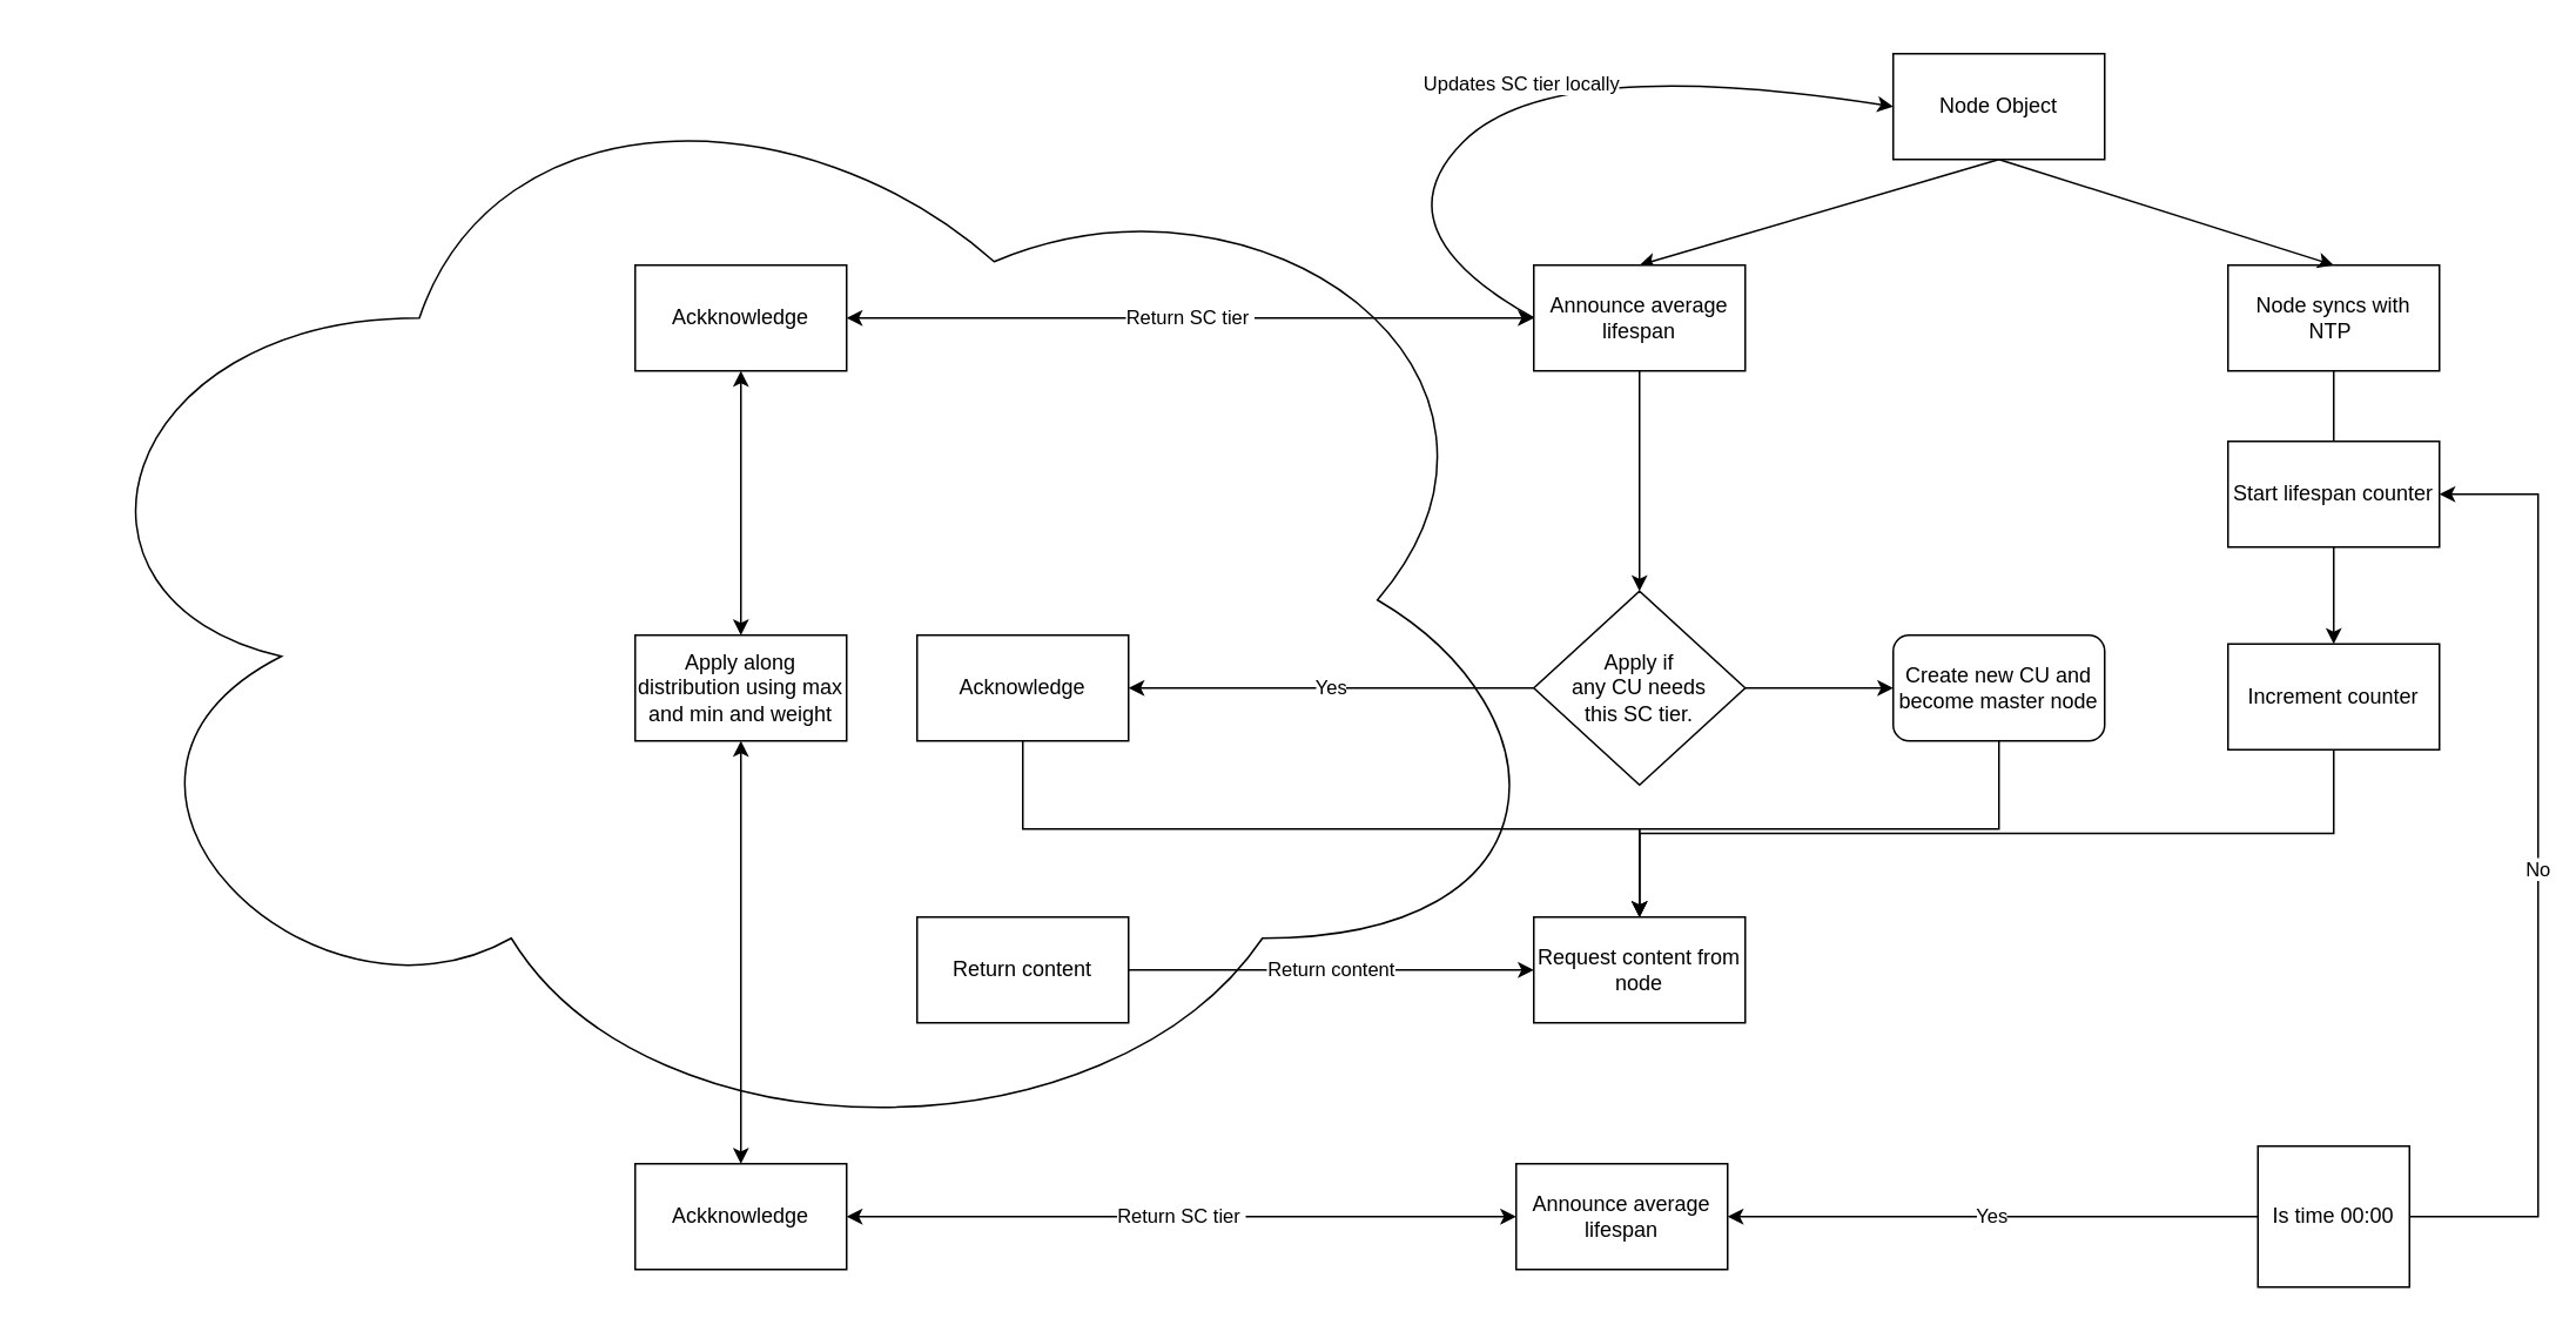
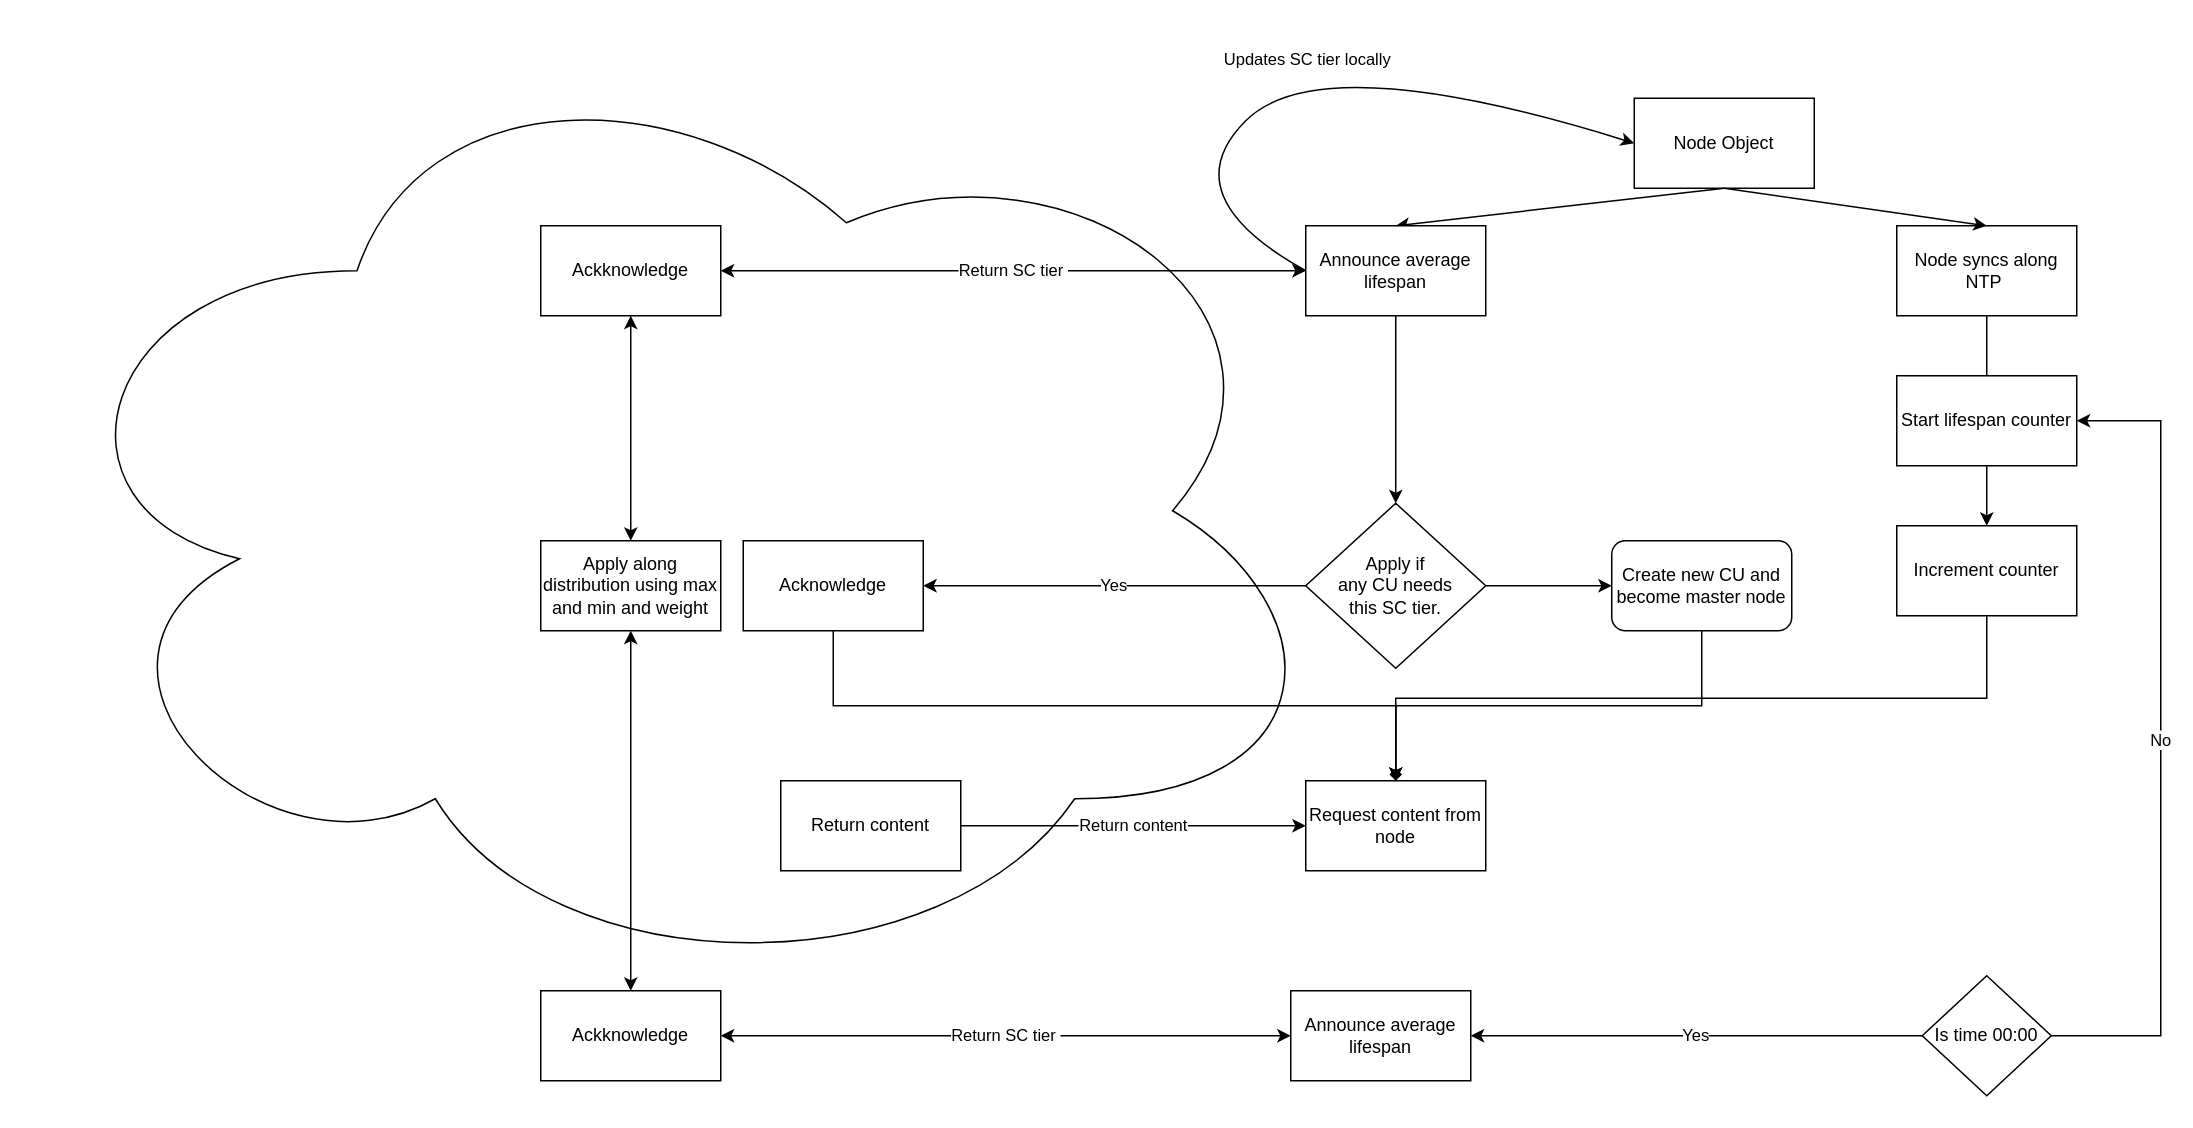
  <mxCell id="0" />
  <mxCell id="1" parent="0" />
  <mxCell id="2" value="" style="ellipse;shape=cloud;whiteSpace=wrap;html=1;" vertex="1" parent="1"><mxGeometry x="20" y="20" width="870" height="640" as="geometry" /></mxCell>
- <mxCell id="3" value="Node Object" style="rounded=0;whiteSpace=wrap;html=1;" vertex="1" parent="1"><mxGeometry x="1074" y="30" width="120" height="60" as="geometry" /></mxCell>
- <mxCell id="4" value="Node syncs with NTP&amp;nbsp;" style="rounded=0;whiteSpace=wrap;html=1;" vertex="1" parent="1"><mxGeometry x="1264" y="150" width="120" height="60" as="geometry" /></mxCell>
+ <mxCell id="3" value="Node Object" style="rounded=0;whiteSpace=wrap;html=1;" vertex="1" parent="1"><mxGeometry x="1089" y="65" width="120" height="60" as="geometry" /></mxCell>
+ <mxCell id="4" value="Node syncs along NTP&amp;nbsp;" style="rounded=0;whiteSpace=wrap;html=1;" vertex="1" parent="1"><mxGeometry x="1264" y="150" width="120" height="60" as="geometry" /></mxCell>
  <mxCell id="5" value="Start lifespan counter" style="rounded=0;whiteSpace=wrap;html=1;" vertex="1" parent="1"><mxGeometry x="1264" y="250" width="120" height="60" as="geometry" /></mxCell>
  <mxCell id="6" value="" style="endArrow=none;html=1;rounded=0;exitX=0.5;exitY=1;exitDx=0;exitDy=0;entryX=0.5;entryY=0;entryDx=0;entryDy=0;" edge="1" parent="1" source="4" target="5"><mxGeometry width="50" height="50" relative="1" as="geometry"><mxPoint x="1230" y="370" as="sourcePoint" /><mxPoint x="1280" y="320" as="targetPoint" /></mxGeometry></mxCell>
  <mxCell id="7" value="" style="endArrow=classic;html=1;rounded=0;exitX=0.5;exitY=1;exitDx=0;exitDy=0;entryX=0.5;entryY=0;entryDx=0;entryDy=0;" edge="1" parent="1" source="3" target="4"><mxGeometry width="50" height="50" relative="1" as="geometry"><mxPoint x="1020" y="400" as="sourcePoint" /><mxPoint x="1070" y="350" as="targetPoint" /></mxGeometry></mxCell>
  <mxCell id="8" value="" style="endArrow=classic;html=1;rounded=0;exitX=0.5;exitY=1;exitDx=0;exitDy=0;entryX=0.5;entryY=0;entryDx=0;entryDy=0;" edge="1" parent="1" source="3" target="10"><mxGeometry width="50" height="50" relative="1" as="geometry"><mxPoint x="1070" y="130" as="sourcePoint" /><mxPoint x="920" y="150" as="targetPoint" /></mxGeometry></mxCell>
  <mxCell id="9" style="edgeStyle=orthogonalEdgeStyle;rounded=0;orthogonalLoop=1;jettySize=auto;html=1;exitX=0.5;exitY=1;exitDx=0;exitDy=0;entryX=0.5;entryY=0;entryDx=0;entryDy=0;" edge="1" parent="1" source="10" target="29"><mxGeometry relative="1" as="geometry"><mxPoint x="920" y="360" as="targetPoint" /></mxGeometry></mxCell>
  <mxCell id="10" value="Announce average lifespan" style="rounded=0;whiteSpace=wrap;html=1;" vertex="1" parent="1"><mxGeometry x="870" y="150" width="120" height="60" as="geometry" /></mxCell>
  <mxCell id="11" value="Ackknowledge" style="rounded=0;whiteSpace=wrap;html=1;" vertex="1" parent="1"><mxGeometry x="360" y="150" width="120" height="60" as="geometry" /></mxCell>
  <mxCell id="12" value="Return SC tier&amp;nbsp;" style="endArrow=classic;startArrow=classic;html=1;rounded=0;entryX=0;entryY=0.5;entryDx=0;entryDy=0;exitX=1;exitY=0.5;exitDx=0;exitDy=0;" edge="1" parent="1" source="11" target="10"><mxGeometry width="50" height="50" relative="1" as="geometry"><mxPoint x="670" y="340" as="sourcePoint" /><mxPoint x="720" y="290" as="targetPoint" /><mxPoint as="offset" /></mxGeometry></mxCell>
  <mxCell id="13" value="Updates SC tier locally" style="curved=1;endArrow=classic;html=1;rounded=0;exitX=0;exitY=0.5;exitDx=0;exitDy=0;entryX=0;entryY=0.5;entryDx=0;entryDy=0;" edge="1" parent="1" source="10" target="3"><mxGeometry width="50" height="50" relative="1" as="geometry"><mxPoint x="770" y="90" as="sourcePoint" /><mxPoint x="820" y="40" as="targetPoint" /><Array as="points"><mxPoint x="780" y="130" /><mxPoint x="880" y="30" /></Array></mxGeometry></mxCell>
  <mxCell id="14" style="edgeStyle=orthogonalEdgeStyle;rounded=0;orthogonalLoop=1;jettySize=auto;html=1;exitX=0.5;exitY=1;exitDx=0;exitDy=0;" edge="1" parent="1" source="15" target="30"><mxGeometry relative="1" as="geometry" /></mxCell>
- <mxCell id="15" value="Increment counter" style="rounded=0;whiteSpace=wrap;html=1;" vertex="1" parent="1"><mxGeometry x="1264" y="365" width="120" height="60" as="geometry" /></mxCell>
+ <mxCell id="15" value="Increment counter" style="rounded=0;whiteSpace=wrap;html=1;" vertex="1" parent="1"><mxGeometry x="1264" y="350" width="120" height="60" as="geometry" /></mxCell>
  <mxCell id="16" value="" style="endArrow=classic;html=1;rounded=0;exitX=0.5;exitY=1;exitDx=0;exitDy=0;entryX=0.5;entryY=0;entryDx=0;entryDy=0;" edge="1" parent="1" source="5" target="15"><mxGeometry width="50" height="50" relative="1" as="geometry"><mxPoint x="1420" y="490" as="sourcePoint" /><mxPoint x="1470" y="440" as="targetPoint" /></mxGeometry></mxCell>
  <mxCell id="17" value="No" style="edgeStyle=orthogonalEdgeStyle;rounded=0;orthogonalLoop=1;jettySize=auto;html=1;exitX=1;exitY=0.5;exitDx=0;exitDy=0;entryX=1;entryY=0.5;entryDx=0;entryDy=0;" edge="1" parent="1" source="19" target="5"><mxGeometry relative="1" as="geometry"><Array as="points"><mxPoint x="1440" y="690" /><mxPoint x="1440" y="280" /></Array></mxGeometry></mxCell>
  <mxCell id="18" value="Yes" style="edgeStyle=orthogonalEdgeStyle;rounded=0;orthogonalLoop=1;jettySize=auto;html=1;exitX=0;exitY=0.5;exitDx=0;exitDy=0;entryX=1;entryY=0.5;entryDx=0;entryDy=0;" edge="1" parent="1" source="19" target="20"><mxGeometry relative="1" as="geometry" /></mxCell>
- <mxCell id="19" value="Is time 00:00" style="whiteSpace=wrap;html=1;rounded=0;" vertex="1" parent="1"><mxGeometry x="1281" y="650" width="86" height="80" as="geometry" /></mxCell>
+ <mxCell id="19" value="Is time 00:00" style="rhombus;whiteSpace=wrap;html=1;" vertex="1" parent="1"><mxGeometry x="1281" y="650" width="86" height="80" as="geometry" /></mxCell>
  <mxCell id="20" value="Announce average lifespan" style="rounded=0;whiteSpace=wrap;html=1;" vertex="1" parent="1"><mxGeometry x="860" y="660" width="120" height="60" as="geometry" /></mxCell>
  <mxCell id="21" value="Ackknowledge" style="rounded=0;whiteSpace=wrap;html=1;" vertex="1" parent="1"><mxGeometry x="360" y="660" width="120" height="60" as="geometry" /></mxCell>
  <mxCell id="22" value="Return SC tier&amp;nbsp;" style="endArrow=classic;startArrow=classic;html=1;rounded=0;entryX=0;entryY=0.5;entryDx=0;entryDy=0;exitX=1;exitY=0.5;exitDx=0;exitDy=0;" edge="1" parent="1" source="21" target="20"><mxGeometry width="50" height="50" relative="1" as="geometry"><mxPoint x="700" y="485" as="sourcePoint" /><mxPoint x="870" y="485" as="targetPoint" /><mxPoint as="offset" /></mxGeometry></mxCell>
  <mxCell id="23" value="Apply along distribution using max and min and weight" style="rounded=0;whiteSpace=wrap;html=1;" vertex="1" parent="1"><mxGeometry x="360" y="360" width="120" height="60" as="geometry" /></mxCell>
  <mxCell id="24" value="" style="endArrow=classic;startArrow=classic;html=1;rounded=0;entryX=0.5;entryY=1;entryDx=0;entryDy=0;exitX=0.5;exitY=0;exitDx=0;exitDy=0;" edge="1" parent="1" source="23" target="11"><mxGeometry width="50" height="50" relative="1" as="geometry"><mxPoint x="440" y="320" as="sourcePoint" /><mxPoint x="490" y="270" as="targetPoint" /></mxGeometry></mxCell>
  <mxCell id="25" value="" style="endArrow=classic;startArrow=classic;html=1;rounded=0;entryX=0.5;entryY=0;entryDx=0;entryDy=0;exitX=0.5;exitY=1;exitDx=0;exitDy=0;" edge="1" parent="1" source="23" target="21"><mxGeometry width="50" height="50" relative="1" as="geometry"><mxPoint x="430" y="360" as="sourcePoint" /><mxPoint x="580" y="290" as="targetPoint" /></mxGeometry></mxCell>
- <mxCell id="26" value="Acknowledge" style="rounded=0;whiteSpace=wrap;html=1;" vertex="1" parent="1"><mxGeometry x="520" y="360" width="120" height="60" as="geometry" /></mxCell>
+ <mxCell id="26" value="Acknowledge" style="rounded=0;whiteSpace=wrap;html=1;" vertex="1" parent="1"><mxGeometry x="495" y="360" width="120" height="60" as="geometry" /></mxCell>
  <mxCell id="27" value="Yes" style="edgeStyle=orthogonalEdgeStyle;rounded=0;orthogonalLoop=1;jettySize=auto;html=1;exitX=0;exitY=0.5;exitDx=0;exitDy=0;entryX=1;entryY=0.5;entryDx=0;entryDy=0;" edge="1" parent="1" source="29" target="26"><mxGeometry relative="1" as="geometry" /></mxCell>
  <mxCell id="28" style="edgeStyle=orthogonalEdgeStyle;rounded=0;orthogonalLoop=1;jettySize=auto;html=1;exitX=1;exitY=0.5;exitDx=0;exitDy=0;entryX=0;entryY=0.5;entryDx=0;entryDy=0;" edge="1" parent="1" source="29" target="34"><mxGeometry relative="1" as="geometry" /></mxCell>
  <mxCell id="29" value="Apply if &lt;br&gt;any CU needs &lt;br&gt;this SC tier." style="rhombus;whiteSpace=wrap;html=1;" vertex="1" parent="1"><mxGeometry x="870" y="335" width="120" height="110" as="geometry" /></mxCell>
  <mxCell id="30" value="Request content from node" style="rounded=0;whiteSpace=wrap;html=1;" vertex="1" parent="1"><mxGeometry x="870" y="520" width="120" height="60" as="geometry" /></mxCell>
  <mxCell id="31" value="Return content" style="edgeStyle=orthogonalEdgeStyle;rounded=0;orthogonalLoop=1;jettySize=auto;html=1;exitX=1;exitY=0.5;exitDx=0;exitDy=0;entryX=0;entryY=0.5;entryDx=0;entryDy=0;" edge="1" parent="1" source="32" target="30"><mxGeometry relative="1" as="geometry" /></mxCell>
  <mxCell id="32" value="Return content" style="rounded=0;whiteSpace=wrap;html=1;" vertex="1" parent="1"><mxGeometry x="520" y="520" width="120" height="60" as="geometry" /></mxCell>
- <mxCell id="33" style="edgeStyle=orthogonalEdgeStyle;rounded=0;orthogonalLoop=1;jettySize=auto;html=1;exitX=0.5;exitY=1;exitDx=0;exitDy=0;entryX=0.5;entryY=0;entryDx=0;entryDy=0;" edge="1" parent="1" source="34" target="30"><mxGeometry relative="1" as="geometry"><mxPoint x="1134" y="520" as="targetPoint" /></mxGeometry></mxCell>
+ <mxCell id="33" style="edgeStyle=orthogonalEdgeStyle;rounded=0;orthogonalLoop=1;jettySize=auto;html=1;exitX=0.5;exitY=1;exitDx=0;exitDy=0;entryX=0.5;entryY=0;entryDx=0;entryDy=0;endArrow=diamond;" edge="1" parent="1" source="34" target="30"><mxGeometry relative="1" as="geometry"><mxPoint x="1134" y="520" as="targetPoint" /></mxGeometry></mxCell>
  <mxCell id="34" value="Create new CU and become master node" style="whiteSpace=wrap;html=1;rounded=1;" vertex="1" parent="1"><mxGeometry x="1074" y="360" width="120" height="60" as="geometry" /></mxCell>
  <mxCell id="35" value="" style="edgeStyle=orthogonalEdgeStyle;rounded=0;orthogonalLoop=1;jettySize=auto;html=1;exitX=0.5;exitY=1;exitDx=0;exitDy=0;entryX=0.5;entryY=0;entryDx=0;entryDy=0;" edge="1" parent="1" source="26" target="30"><mxGeometry relative="1" as="geometry"><mxPoint x="580" y="420" as="sourcePoint" /><mxPoint x="1355" y="480" as="targetPoint" /></mxGeometry></mxCell>
